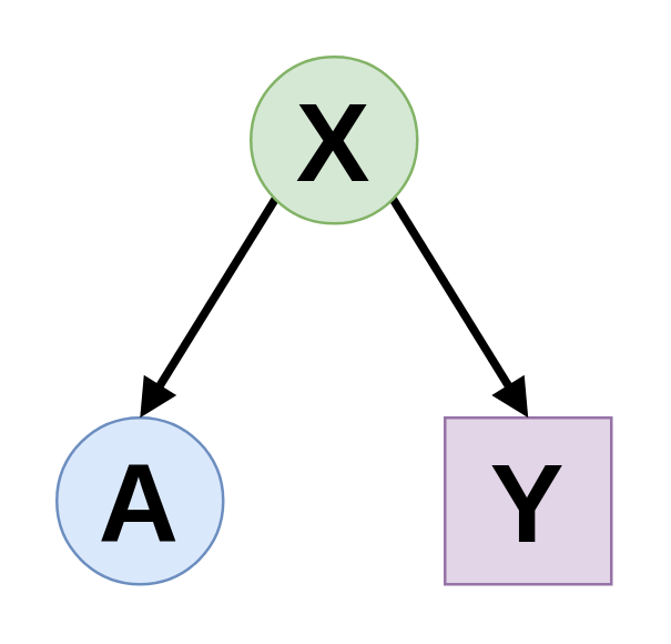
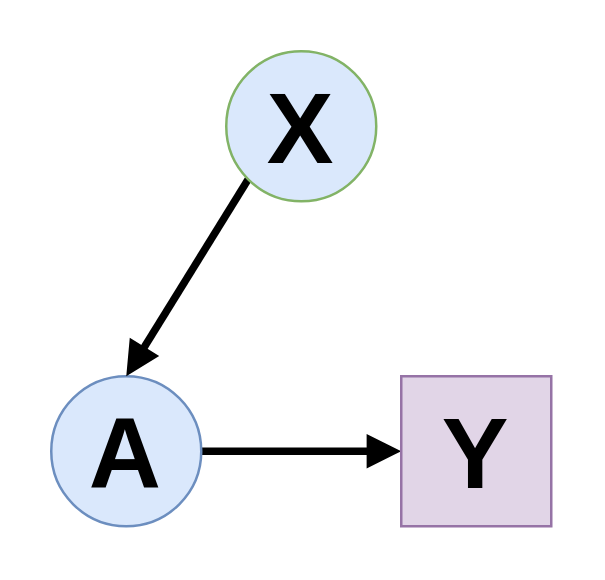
  <mxCell id="0" />
  <mxCell id="1" parent="0" />
+ <mxCell id="2" value="" style="edgeStyle=orthogonalEdgeStyle;rounded=0;orthogonalLoop=1;jettySize=auto;html=1;endArrow=block;endFill=1;strokeWidth=3;" parent="1" source="3" target="4" edge="1"><mxGeometry relative="1" as="geometry" /></mxCell>
  <mxCell id="3" value="A" style="ellipse;whiteSpace=wrap;html=1;aspect=fixed;fillColor=#dae8fc;strokeColor=#6c8ebf;fontStyle=1;fontSize=40;" parent="1" vertex="1"><mxGeometry x="20" y="150" width="60" height="60" as="geometry" /></mxCell>
  <mxCell id="4" value="Y" style="whiteSpace=wrap;html=1;aspect=fixed;fillColor=#e1d5e7;strokeColor=#9673a6;fontStyle=1;fontSize=40;rounded=0;" parent="1" vertex="1"><mxGeometry x="160" y="150" width="60" height="60" as="geometry" /></mxCell>
  <mxCell id="5" style="rounded=0;orthogonalLoop=1;jettySize=auto;html=1;exitX=0;exitY=1;exitDx=0;exitDy=0;entryX=0.5;entryY=0;entryDx=0;entryDy=0;endArrow=block;endFill=1;strokeWidth=3;" parent="1" source="7" target="3" edge="1"><mxGeometry relative="1" as="geometry" /></mxCell>
- <mxCell id="6" style="rounded=0;orthogonalLoop=1;jettySize=auto;html=1;exitX=1;exitY=1;exitDx=0;exitDy=0;entryX=0.5;entryY=0;entryDx=0;entryDy=0;endArrow=block;endFill=1;strokeWidth=3;" parent="1" source="7" target="4" edge="1"><mxGeometry relative="1" as="geometry" /></mxCell>
- <mxCell id="7" value="X" style="ellipse;whiteSpace=wrap;html=1;aspect=fixed;fillColor=#d5e8d4;strokeColor=#82b366;fontStyle=1;fontSize=40;" parent="1" vertex="1"><mxGeometry x="90" y="20" width="60" height="60" as="geometry" /></mxCell>
+ <mxCell id="7" value="X" style="ellipse;whiteSpace=wrap;html=1;aspect=fixed;fillColor=#dae8fc;strokeColor=#82b366;fontStyle=1;fontSize=40;" parent="1" vertex="1"><mxGeometry x="90" y="20" width="60" height="60" as="geometry" /></mxCell>
